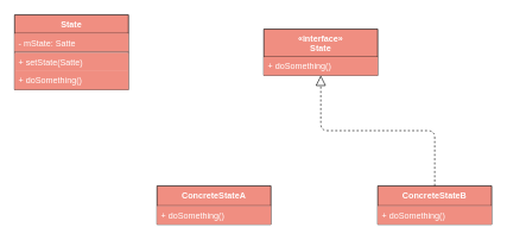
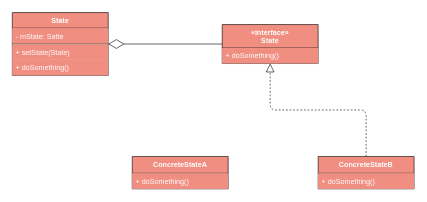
  <mxCell id="0" />
  <mxCell id="1" parent="0" />
  <mxCell id="2" value="«interface»&#10;State" style="swimlane;fontStyle=1;align=center;verticalAlign=top;childLayout=stackLayout;horizontal=1;startSize=39;horizontalStack=0;resizeParent=1;resizeParentMax=0;resizeLast=0;collapsible=1;marginBottom=0;fillColor=#F08E81;fontColor=#FFFFFF;" vertex="1" parent="1"><mxGeometry x="370" y="40" width="160" height="65" as="geometry" /></mxCell>
  <mxCell id="3" value="+ doSomething()" style="text;strokeColor=none;fillColor=#F08E81;align=left;verticalAlign=top;spacingLeft=4;spacingRight=4;overflow=hidden;rotatable=0;points=[[0,0.5],[1,0.5]];portConstraint=eastwest;fontColor=#FFFFFF;" vertex="1" parent="2"><mxGeometry y="39" width="160" height="26" as="geometry" /></mxCell>
  <mxCell id="4" value="ConcreteStateA" style="swimlane;fontStyle=1;align=center;verticalAlign=top;childLayout=stackLayout;horizontal=1;startSize=28;horizontalStack=0;resizeParent=1;resizeParentMax=0;resizeLast=0;collapsible=1;marginBottom=0;fillColor=#F08E81;fontColor=#FFFFFF;" vertex="1" parent="1"><mxGeometry x="220" y="260" width="160" height="54" as="geometry" /></mxCell>
  <mxCell id="5" value="+ doSomething()" style="text;strokeColor=none;fillColor=#F08E81;align=left;verticalAlign=top;spacingLeft=4;spacingRight=4;overflow=hidden;rotatable=0;points=[[0,0.5],[1,0.5]];portConstraint=eastwest;fontColor=#FFFFFF;" vertex="1" parent="4"><mxGeometry y="28" width="160" height="26" as="geometry" /></mxCell>
  <mxCell id="6" value="ConcreteStateB&#10;" style="swimlane;fontStyle=1;align=center;verticalAlign=top;childLayout=stackLayout;horizontal=1;startSize=28;horizontalStack=0;resizeParent=1;resizeParentMax=0;resizeLast=0;collapsible=1;marginBottom=0;fillColor=#F08E81;fontColor=#FFFFFF;" vertex="1" parent="1"><mxGeometry x="530" y="260" width="160" height="54" as="geometry" /></mxCell>
  <mxCell id="7" value="+ doSomething()" style="text;strokeColor=none;fillColor=#F08E81;align=left;verticalAlign=top;spacingLeft=4;spacingRight=4;overflow=hidden;rotatable=0;points=[[0,0.5],[1,0.5]];portConstraint=eastwest;fontColor=#FFFFFF;" vertex="1" parent="6"><mxGeometry y="28" width="160" height="26" as="geometry" /></mxCell>
  <mxCell id="8" value="" style="endArrow=block;dashed=1;endFill=0;endSize=12;html=1;fontColor=#FFFFFF;entryX=0.5;entryY=1;entryDx=0;entryDy=0;exitX=0.5;exitY=0;exitDx=0;exitDy=0;edgeStyle=orthogonalEdgeStyle;" edge="1" parent="1" source="6" target="2"><mxGeometry width="160" relative="1" as="geometry"><mxPoint x="-20" y="250" as="sourcePoint" /><mxPoint x="140" y="250" as="targetPoint" /></mxGeometry></mxCell>
  <mxCell id="9" value="State" style="swimlane;fontStyle=1;align=center;verticalAlign=top;childLayout=stackLayout;horizontal=1;startSize=26;horizontalStack=0;resizeParent=1;resizeParentMax=0;resizeLast=0;collapsible=1;marginBottom=0;fillColor=#F08E81;fontColor=#FFFFFF;" vertex="1" parent="1"><mxGeometry x="20" y="20" width="160" height="105" as="geometry" /></mxCell>
  <mxCell id="10" value="- mState: Satte&#10;" style="text;strokeColor=none;fillColor=#F08E81;align=left;verticalAlign=top;spacingLeft=4;spacingRight=4;overflow=hidden;rotatable=0;points=[[0,0.5],[1,0.5]];portConstraint=eastwest;fontColor=#FFFFFF;" vertex="1" parent="9"><mxGeometry y="26" width="160" height="26" as="geometry" /></mxCell>
  <mxCell id="11" value="" style="line;strokeWidth=1;fillColor=#F08E81;align=left;verticalAlign=middle;spacingTop=-1;spacingLeft=3;spacingRight=3;rotatable=0;labelPosition=right;points=[];portConstraint=eastwest;fontColor=#FFFFFF;" vertex="1" parent="9"><mxGeometry y="52" width="160" height="1" as="geometry" /></mxCell>
- <mxCell id="12" value="+ setState(Satte)" style="text;strokeColor=none;fillColor=#F08E81;align=left;verticalAlign=top;spacingLeft=4;spacingRight=4;overflow=hidden;rotatable=0;points=[[0,0.5],[1,0.5]];portConstraint=eastwest;fontColor=#FFFFFF;" vertex="1" parent="9"><mxGeometry y="53" width="160" height="26" as="geometry" /></mxCell>
+ <mxCell id="12" value="+ setState(State)" style="text;strokeColor=none;fillColor=#F08E81;align=left;verticalAlign=top;spacingLeft=4;spacingRight=4;overflow=hidden;rotatable=0;points=[[0,0.5],[1,0.5]];portConstraint=eastwest;fontColor=#FFFFFF;" vertex="1" parent="9"><mxGeometry y="53" width="160" height="26" as="geometry" /></mxCell>
  <mxCell id="13" value="+ doSomething()" style="text;strokeColor=none;fillColor=#F08E81;align=left;verticalAlign=top;spacingLeft=4;spacingRight=4;overflow=hidden;rotatable=0;points=[[0,0.5],[1,0.5]];portConstraint=eastwest;fontColor=#FFFFFF;" vertex="1" parent="9"><mxGeometry y="79" width="160" height="26" as="geometry" /></mxCell>
+ <mxCell id="14" value="" style="endArrow=diamondThin;endFill=0;endSize=24;html=1;fontColor=#FFFFFF;entryX=1;entryY=0.5;entryDx=0;entryDy=0;exitX=0;exitY=0.5;exitDx=0;exitDy=0;" edge="1" parent="1" source="2" target="9"><mxGeometry width="160" relative="1" as="geometry"><mxPoint x="0" y="290" as="sourcePoint" /><mxPoint x="160" y="290" as="targetPoint" /></mxGeometry></mxCell>
